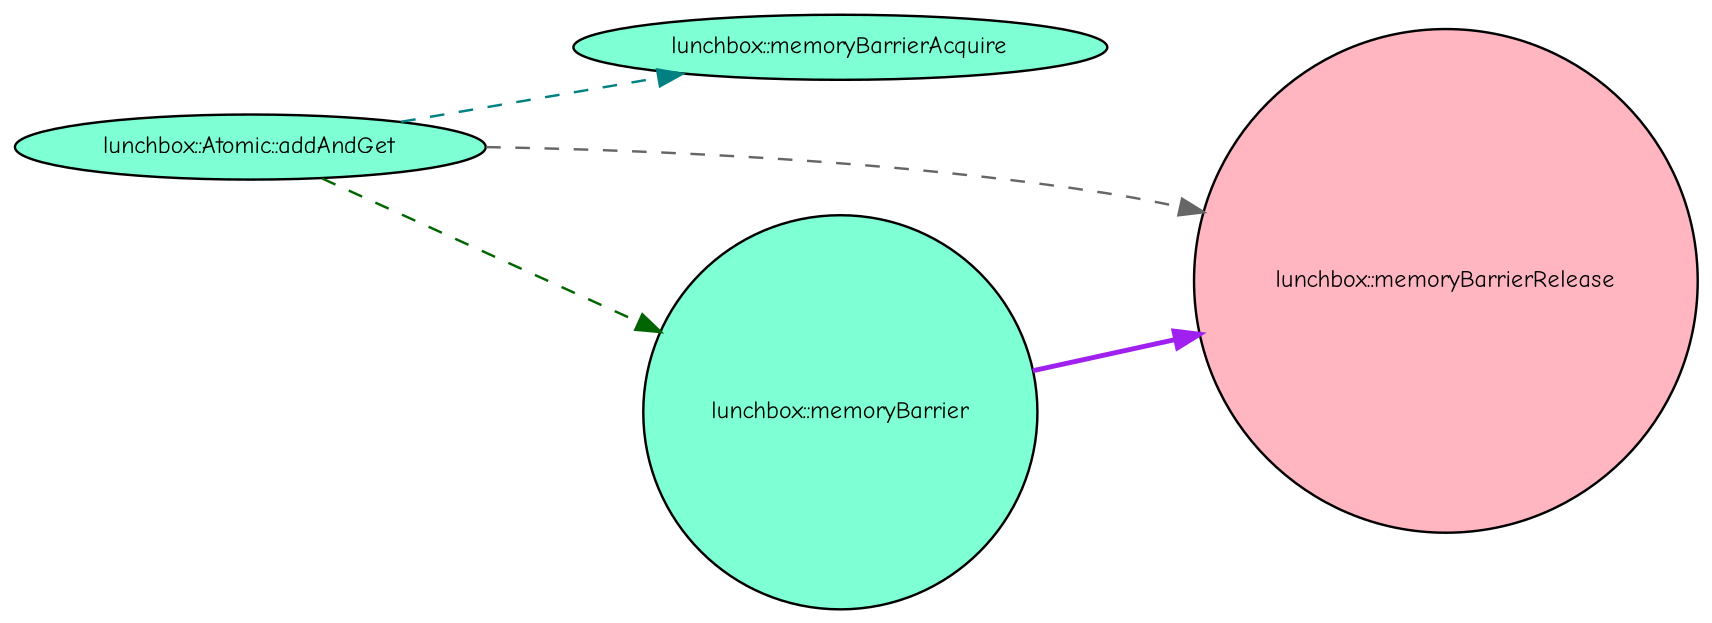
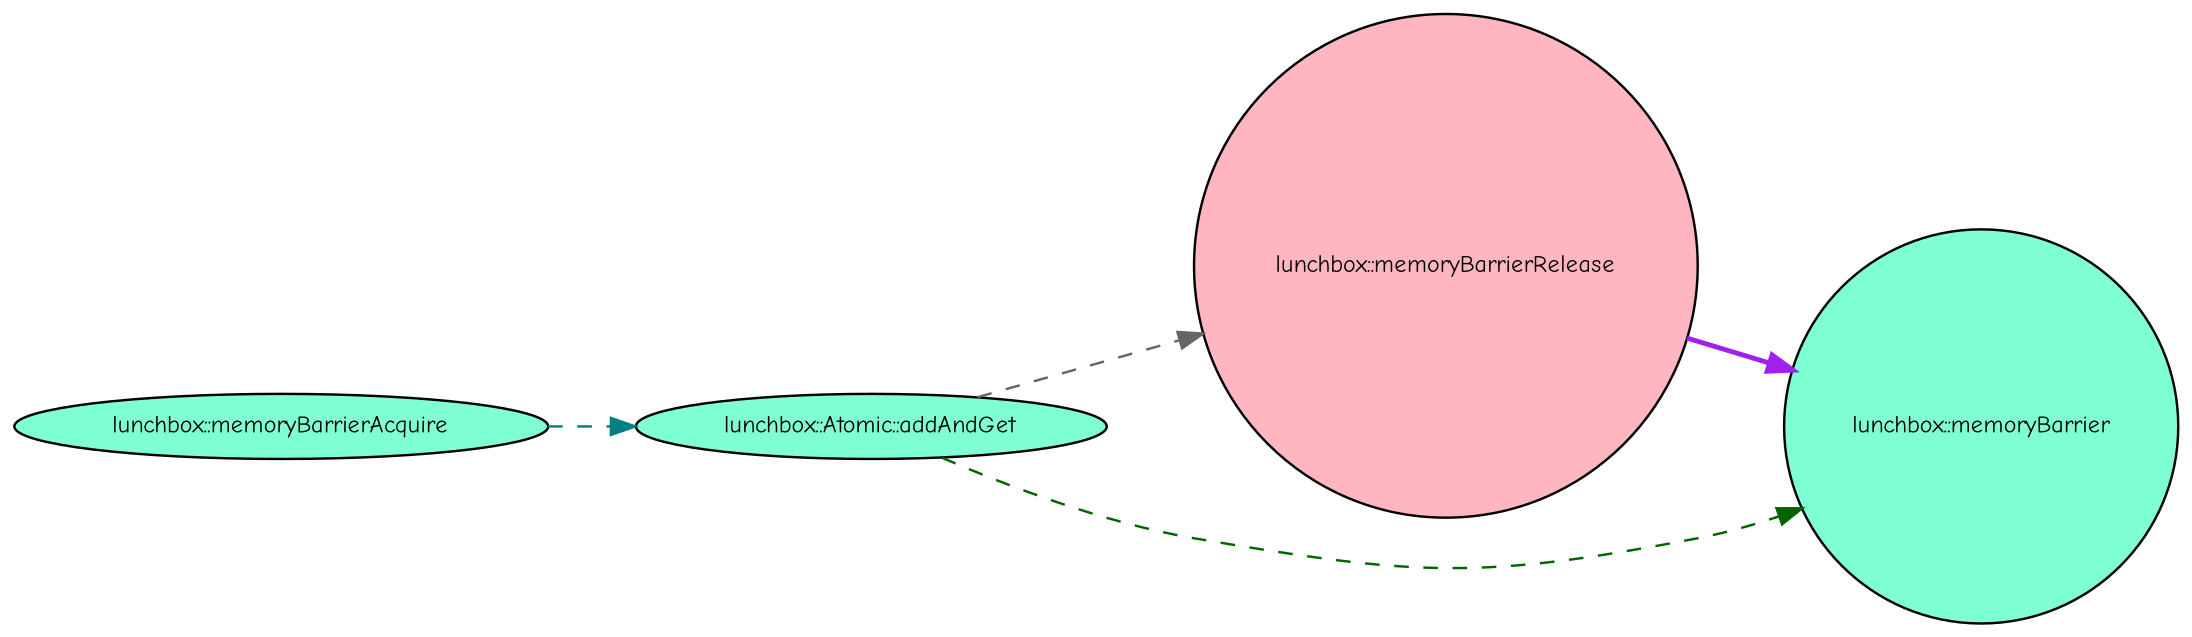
  digraph {
    fontname="Comic Neue"
    rankdir=LR
    node [color=black fillcolor=aquamarine fontname="Comic Neue" fontsize=10 shape=ellipse style=filled]
    edge [fontname="Comic Neue" fontsize=10 labelfontname=Sans labelfontsize=10 style=dashed]
    n1 [fontcolor=black height=0.2 label="lunchbox::Atomic::addAndGet" width=0.4]
    n2 [height=0.2 label="lunchbox::memoryBarrierAcquire" width=0.4]
    n3 [fillcolor=lightpink height=0.2 label="lunchbox::memoryBarrierRelease" shape=circle width=0.4]
    n4 [height=0.2 label="lunchbox::memoryBarrier" shape=circle width=0.4]
-   n1 -> n2 [color=teal]
+   n2 -> n1 [color=teal]
    n1 -> n3 [color=gray40]
    n1 -> n4 [color=darkgreen]
-   n4 -> n3 [color=purple style=bold]
+   n3 -> n4 [color=purple style=bold]
  }
